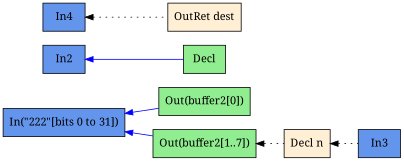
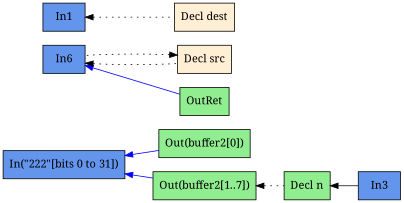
  digraph {
    fontname="Noto Serif"
    rankdir=LR
    node [fillcolor="#6495ED" fontname="Noto Serif" shape=box style=filled]
    edge [color="#000000" dir=back fontname="Noto Serif" style=dotted]
    n1 [label=In3]
-   n2 [fillcolor="#FFEFD5" label="Decl n"]
+   n2 [fillcolor="#90EE90" label="Decl n"]
    n3 [fillcolor="#90EE90" label="Out(buffer2[0])"]
    n4 [fillcolor="#90EE90" label="Out(buffer2[1..7])"]
-   n5 [fillcolor="#90EE90" label=Decl]
+   n5 [fillcolor="#90EE90" label=OutRet]
    n6 [label="In(\"222\"[bits 0 to 31])"]
-   n7 [fillcolor="#FFEFD5" label="OutRet dest"]
-   n8 [label=In4]
-   n10 [label=In2]
-   n2 -> n1
+   n7 [fillcolor="#FFEFD5" label="Decl dest"]
+   n8 [label=In1]
+   n9 [fillcolor="#FFEFD5" label="Decl src"]
+   n10 [label=In6]
+   n2 -> n1 [style=solid]
    n4 -> n2
    n6 -> n3 [color="#0000FF" style=""]
    n6 -> n4 [color="#0000FF" style=""]
    n8 -> n7
+   n9 -> n10
    n10 -> n5 [color="#0000FF" style=""]
+   n10 -> n9
  }
